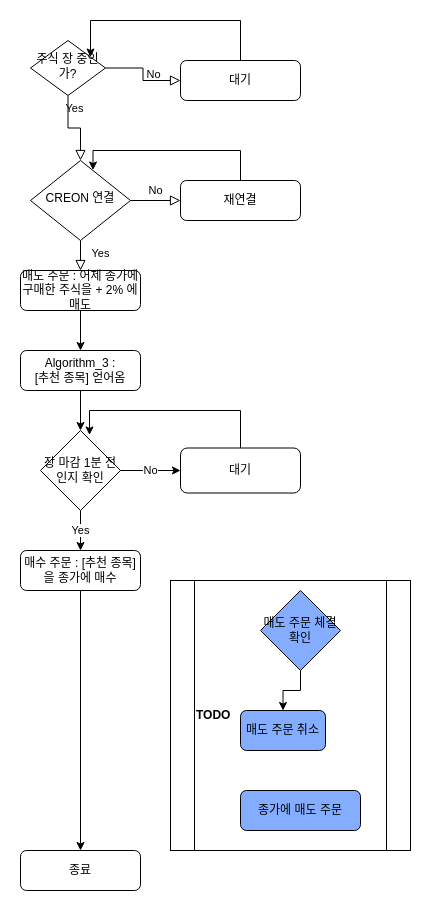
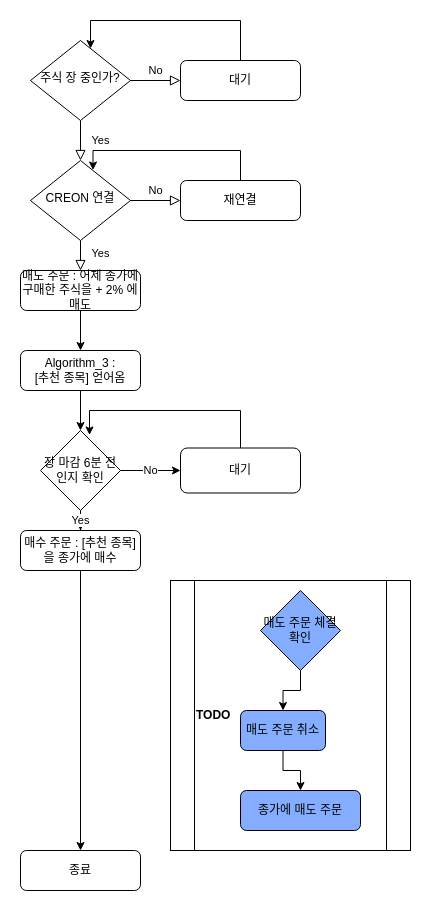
  <mxCell id="0" />
  <mxCell id="1" parent="0" />
  <mxCell id="2" value="&lt;b&gt;TODO&lt;/b&gt;" style="shape=process;whiteSpace=wrap;html=1;backgroundOutline=1;fillColor=none;align=left;" vertex="1" parent="1"><mxGeometry x="170" y="580" width="240" height="270" as="geometry" /></mxCell>
  <mxCell id="3" value="Yes" style="rounded=0;html=1;jettySize=auto;orthogonalLoop=1;fontSize=11;endArrow=block;endFill=0;endSize=8;strokeWidth=1;shadow=0;labelBackgroundColor=none;edgeStyle=orthogonalEdgeStyle;" parent="1" source="5" target="10" edge="1"><mxGeometry y="20" relative="1" as="geometry"><mxPoint as="offset" /></mxGeometry></mxCell>
  <mxCell id="4" value="No" style="edgeStyle=orthogonalEdgeStyle;rounded=0;html=1;jettySize=auto;orthogonalLoop=1;fontSize=11;endArrow=block;endFill=0;endSize=8;strokeWidth=1;shadow=0;labelBackgroundColor=none;" parent="1" source="5" target="7" edge="1"><mxGeometry y="10" relative="1" as="geometry"><mxPoint as="offset" /></mxGeometry></mxCell>
- <mxCell id="5" value="주식 장 중인가?" style="rhombus;whiteSpace=wrap;html=1;shadow=0;fontFamily=Helvetica;fontSize=12;align=center;strokeWidth=1;spacing=6;spacingTop=-4;" parent="1" vertex="1"><mxGeometry x="30" y="40" width="75" height="55" as="geometry" /></mxCell>
+ <mxCell id="5" value="주식 장 중인가?" style="rhombus;whiteSpace=wrap;html=1;shadow=0;fontFamily=Helvetica;fontSize=12;align=center;strokeWidth=1;spacing=6;spacingTop=-4;" parent="1" vertex="1"><mxGeometry x="30" y="40" width="100" height="80" as="geometry" /></mxCell>
  <mxCell id="6" style="edgeStyle=orthogonalEdgeStyle;rounded=0;orthogonalLoop=1;jettySize=auto;html=1;" edge="1" parent="1" source="7" target="5"><mxGeometry relative="1" as="geometry"><Array as="points"><mxPoint x="240" y="20" /><mxPoint x="90" y="20" /></Array></mxGeometry></mxCell>
  <mxCell id="7" value="대기" style="rounded=1;whiteSpace=wrap;html=1;fontSize=12;glass=0;strokeWidth=1;shadow=0;" parent="1" vertex="1"><mxGeometry x="180" y="60" width="120" height="40" as="geometry" /></mxCell>
  <mxCell id="8" value="Yes" style="rounded=0;html=1;jettySize=auto;orthogonalLoop=1;fontSize=11;endArrow=block;endFill=0;endSize=8;strokeWidth=1;shadow=0;labelBackgroundColor=none;edgeStyle=orthogonalEdgeStyle;" parent="1" source="10" target="12" edge="1"><mxGeometry x="0.333" y="20" relative="1" as="geometry"><mxPoint as="offset" /></mxGeometry></mxCell>
  <mxCell id="9" value="No" style="edgeStyle=orthogonalEdgeStyle;rounded=0;html=1;jettySize=auto;orthogonalLoop=1;fontSize=11;endArrow=block;endFill=0;endSize=8;strokeWidth=1;shadow=0;labelBackgroundColor=none;" parent="1" source="10" target="14" edge="1"><mxGeometry y="10" relative="1" as="geometry"><mxPoint as="offset" /></mxGeometry></mxCell>
  <mxCell id="10" value="CREON 연결" style="rhombus;whiteSpace=wrap;html=1;shadow=0;fontFamily=Helvetica;fontSize=12;align=center;strokeWidth=1;spacing=6;spacingTop=-4;" parent="1" vertex="1"><mxGeometry x="30" y="160" width="100" height="80" as="geometry" /></mxCell>
  <mxCell id="11" value="" style="edgeStyle=orthogonalEdgeStyle;rounded=0;orthogonalLoop=1;jettySize=auto;html=1;" edge="1" parent="1" source="12" target="16"><mxGeometry relative="1" as="geometry" /></mxCell>
  <mxCell id="12" value="매도 주문 : 어제 종가에 구매한 주식을 + 2% 에 매도" style="rounded=1;whiteSpace=wrap;html=1;fontSize=12;glass=0;strokeWidth=1;shadow=0;" parent="1" vertex="1"><mxGeometry x="20" y="270" width="120" height="40" as="geometry" /></mxCell>
  <mxCell id="13" style="edgeStyle=orthogonalEdgeStyle;rounded=0;orthogonalLoop=1;jettySize=auto;html=1;entryX=0.625;entryY=0.119;entryDx=0;entryDy=0;entryPerimeter=0;" edge="1" parent="1" source="14" target="10"><mxGeometry relative="1" as="geometry"><Array as="points"><mxPoint x="240" y="150" /><mxPoint x="93" y="150" /></Array></mxGeometry></mxCell>
  <mxCell id="14" value="재연결" style="rounded=1;whiteSpace=wrap;html=1;fontSize=12;glass=0;strokeWidth=1;shadow=0;" parent="1" vertex="1"><mxGeometry x="180" y="180" width="120" height="40" as="geometry" /></mxCell>
  <mxCell id="15" value="" style="edgeStyle=orthogonalEdgeStyle;rounded=0;orthogonalLoop=1;jettySize=auto;html=1;" edge="1" parent="1" source="16" target="19"><mxGeometry relative="1" as="geometry" /></mxCell>
  <mxCell id="16" value="Algorithm_3 :&lt;br&gt;[추천 종목] 얻어옴" style="rounded=1;whiteSpace=wrap;html=1;" vertex="1" parent="1"><mxGeometry x="20" y="350" width="120" height="40" as="geometry" /></mxCell>
  <mxCell id="17" value="No" style="edgeStyle=orthogonalEdgeStyle;rounded=0;orthogonalLoop=1;jettySize=auto;html=1;" edge="1" parent="1" source="19" target="21"><mxGeometry relative="1" as="geometry" /></mxCell>
  <mxCell id="18" value="Yes" style="edgeStyle=orthogonalEdgeStyle;rounded=0;orthogonalLoop=1;jettySize=auto;html=1;" edge="1" parent="1" source="19" target="23"><mxGeometry relative="1" as="geometry" /></mxCell>
- <mxCell id="19" value="장 마감 1분 전인지 확인" style="rhombus;whiteSpace=wrap;html=1;" vertex="1" parent="1"><mxGeometry x="40" y="430" width="80" height="80" as="geometry" /></mxCell>
+ <mxCell id="19" value="장 마감 6분 전인지 확인" style="rhombus;whiteSpace=wrap;html=1;" vertex="1" parent="1"><mxGeometry x="40" y="430" width="80" height="80" as="geometry" /></mxCell>
  <mxCell id="20" style="edgeStyle=orthogonalEdgeStyle;rounded=0;orthogonalLoop=1;jettySize=auto;html=1;entryX=0.613;entryY=0.056;entryDx=0;entryDy=0;entryPerimeter=0;" edge="1" parent="1" source="21" target="19"><mxGeometry relative="1" as="geometry"><mxPoint x="100" y="420" as="targetPoint" /><Array as="points"><mxPoint x="240" y="410" /><mxPoint x="89" y="410" /></Array></mxGeometry></mxCell>
  <mxCell id="21" value="대기" style="rounded=1;whiteSpace=wrap;html=1;" vertex="1" parent="1"><mxGeometry x="180" y="447.5" width="120" height="45" as="geometry" /></mxCell>
  <mxCell id="22" value="" style="edgeStyle=orthogonalEdgeStyle;rounded=0;orthogonalLoop=1;jettySize=auto;html=1;" edge="1" parent="1" source="23" target="24"><mxGeometry relative="1" as="geometry" /></mxCell>
- <mxCell id="23" value="매수 주문 : [추천 종목] 을 종가에 매수" style="rounded=1;whiteSpace=wrap;html=1;" vertex="1" parent="1"><mxGeometry x="20" y="550" width="120" height="40" as="geometry" /></mxCell>
+ <mxCell id="23" value="매수 주문 : [추천 종목] 을 종가에 매수" style="rounded=1;whiteSpace=wrap;html=1;" vertex="1" parent="1"><mxGeometry x="20" y="530" width="120" height="40" as="geometry" /></mxCell>
  <mxCell id="24" value="종료" style="rounded=1;whiteSpace=wrap;html=1;" vertex="1" parent="1"><mxGeometry x="20" y="850" width="120" height="40" as="geometry" /></mxCell>
+ <mxCell id="25" value="" style="edgeStyle=orthogonalEdgeStyle;rounded=0;orthogonalLoop=1;jettySize=auto;html=1;" edge="1" parent="1" source="26" target="29"><mxGeometry relative="1" as="geometry" /></mxCell>
  <mxCell id="26" value="매도 주문 취소" style="rounded=1;whiteSpace=wrap;html=1;fillColor=#85ADFF;" vertex="1" parent="1"><mxGeometry x="240" y="710" width="85" height="40" as="geometry" /></mxCell>
  <mxCell id="27" value="" style="edgeStyle=orthogonalEdgeStyle;rounded=0;orthogonalLoop=1;jettySize=auto;html=1;" edge="1" parent="1" source="28" target="26"><mxGeometry relative="1" as="geometry" /></mxCell>
  <mxCell id="28" value="매도 주문 체결 확인" style="rhombus;whiteSpace=wrap;html=1;fillColor=#85ADFF;" vertex="1" parent="1"><mxGeometry x="260" y="590" width="80" height="80" as="geometry" /></mxCell>
  <mxCell id="29" value="종가에 매도 주문" style="rounded=1;whiteSpace=wrap;html=1;fillColor=#85ADFF;" vertex="1" parent="1"><mxGeometry x="240" y="790" width="120" height="40" as="geometry" /></mxCell>
